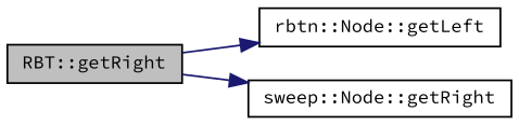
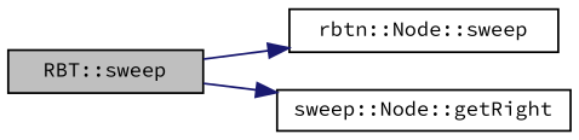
  digraph {
    fontname="Source Code Pro"
    rankdir=LR
    node [color=black fillcolor=white fontname="Source Code Pro" fontsize=10 shape=record style=filled]
    edge [color=midnightblue fontname="Source Code Pro" fontsize=10 labelfontname=Helvetica labelfontsize=10 style=solid]
-   n1 [fillcolor=grey75 fontcolor=black height=0.2 label="RBT::getRight" width=0.4]
-   n2 [height=0.2 label="rbtn::Node::getLeft" width=0.4]
+   n1 [fillcolor=grey75 fontcolor=black height=0.2 label="RBT::sweep" width=0.4]
+   n2 [height=0.2 label="rbtn::Node::sweep" width=0.4]
    n3 [height=0.2 label="sweep::Node::getRight" width=0.4]
    n1 -> n2
    n1 -> n3
  }
